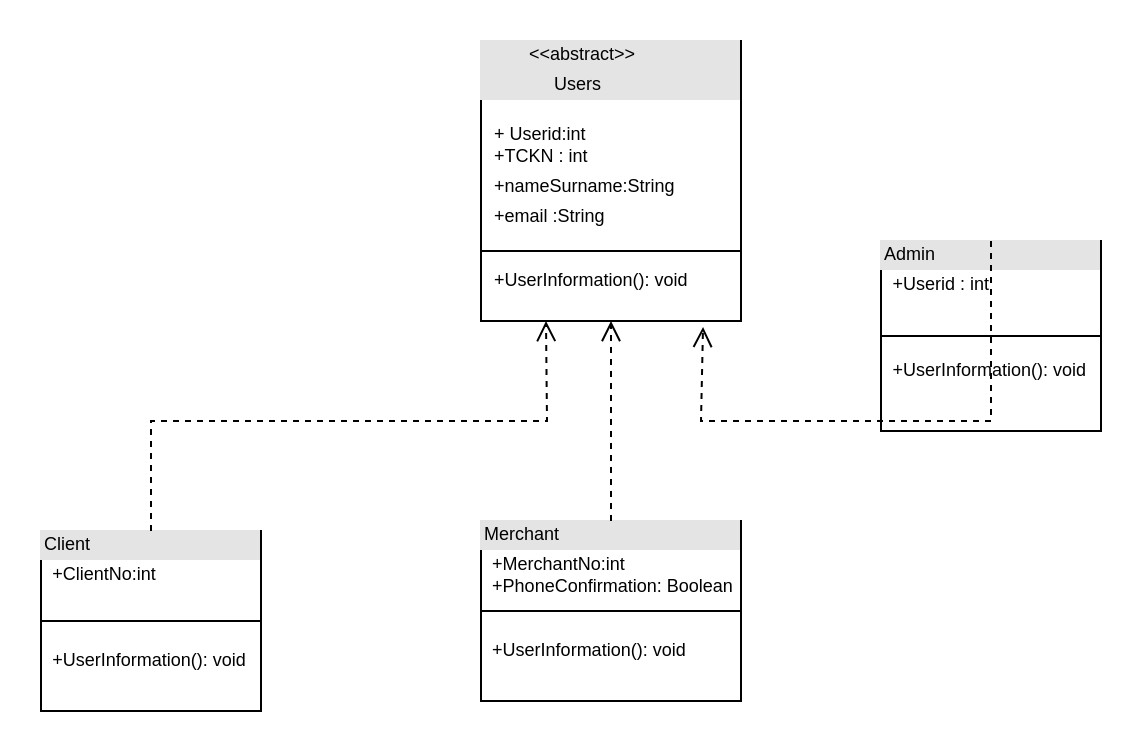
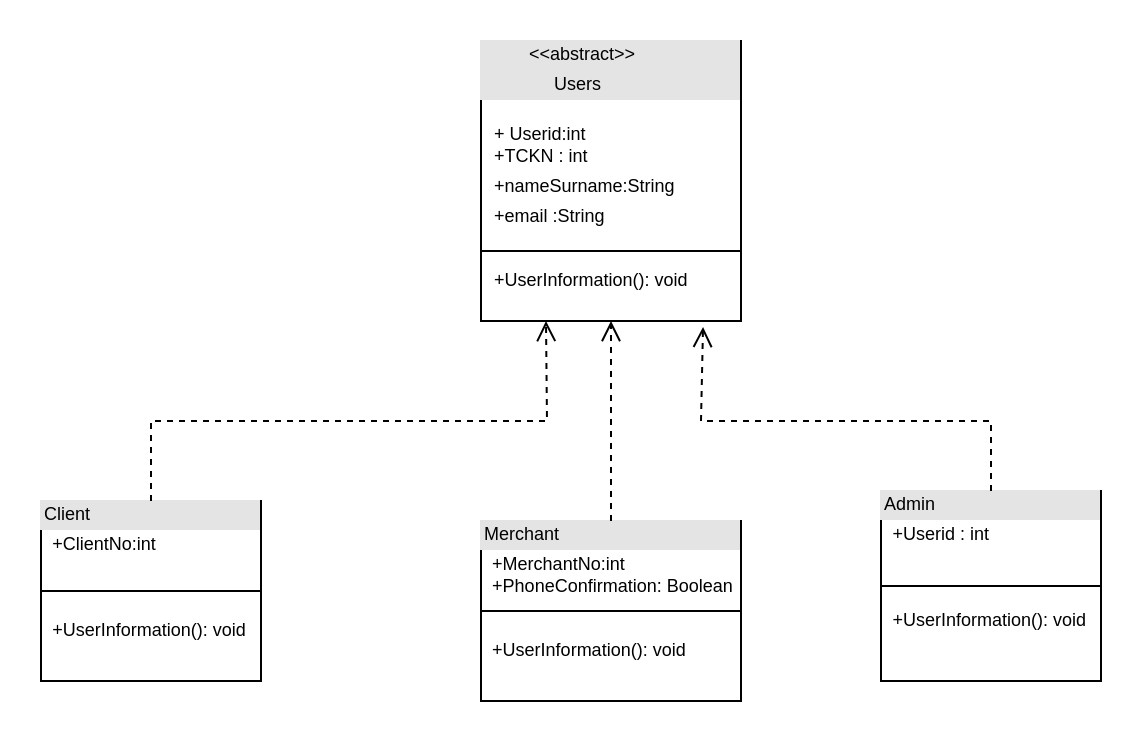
  <mxCell id="0" />
  <mxCell id="1" parent="0" />
  <mxCell id="2" value="&lt;div style=&quot;box-sizing: border-box ; width: 100% ; background: #e4e4e4 ; padding: 2px&quot;&gt;&amp;nbsp; &amp;nbsp; &amp;nbsp; &amp;nbsp; &amp;nbsp;&amp;lt;&amp;lt;abstract&amp;gt;&amp;gt;&lt;/div&gt;&lt;div style=&quot;box-sizing: border-box ; width: 100% ; background: #e4e4e4 ; padding: 2px&quot;&gt;&amp;nbsp; &amp;nbsp; &amp;nbsp; &amp;nbsp; &amp;nbsp; &amp;nbsp; &amp;nbsp; Users&lt;/div&gt;&lt;table style=&quot;width: 100% ; font-size: 1em&quot; cellpadding=&quot;2&quot; cellspacing=&quot;0&quot;&gt;&lt;tbody&gt;&lt;tr&gt;&lt;td&gt;&lt;br&gt;&lt;/td&gt;&lt;td&gt;&lt;br&gt;+ Userid:int&lt;br&gt;+TCKN : int&lt;/td&gt;&lt;/tr&gt;&lt;tr&gt;&lt;td&gt;&lt;br&gt;&lt;/td&gt;&lt;td&gt;+nameSurname:String&lt;/td&gt;&lt;/tr&gt;&lt;tr&gt;&lt;td&gt;&lt;/td&gt;&lt;td&gt;+email :String&lt;br&gt;&lt;br&gt;&lt;br&gt;+UserInformation(): void&lt;br&gt;&lt;br&gt;&lt;/td&gt;&lt;/tr&gt;&lt;/tbody&gt;&lt;/table&gt;" style="verticalAlign=top;align=left;overflow=fill;html=1;fontSize=9;" parent="1" vertex="1"><mxGeometry x="240" y="20" width="130" height="140" as="geometry" /></mxCell>
- <mxCell id="3" value="&lt;div style=&quot;box-sizing: border-box ; width: 100% ; background: #e4e4e4 ; padding: 2px&quot;&gt;Client&lt;/div&gt;&lt;table style=&quot;width: 100% ; font-size: 1em&quot; cellpadding=&quot;2&quot; cellspacing=&quot;0&quot;&gt;&lt;tbody&gt;&lt;tr&gt;&lt;td&gt;&lt;br&gt;&lt;/td&gt;&lt;td&gt;+ClientNo:int&lt;br&gt;&lt;br&gt;&lt;br&gt;&lt;br&gt;+UserInformation(): void&amp;nbsp;&lt;/td&gt;&lt;/tr&gt;&lt;/tbody&gt;&lt;/table&gt;" style="verticalAlign=top;align=left;overflow=fill;html=1;fontSize=9;" parent="1" vertex="1"><mxGeometry x="20" y="265" width="110" height="90" as="geometry" /></mxCell>
+ <mxCell id="3" value="&lt;div style=&quot;box-sizing: border-box ; width: 100% ; background: #e4e4e4 ; padding: 2px&quot;&gt;Client&lt;/div&gt;&lt;table style=&quot;width: 100% ; font-size: 1em&quot; cellpadding=&quot;2&quot; cellspacing=&quot;0&quot;&gt;&lt;tbody&gt;&lt;tr&gt;&lt;td&gt;&lt;br&gt;&lt;/td&gt;&lt;td&gt;+ClientNo:int&lt;br&gt;&lt;br&gt;&lt;br&gt;&lt;br&gt;+UserInformation(): void&amp;nbsp;&lt;/td&gt;&lt;/tr&gt;&lt;/tbody&gt;&lt;/table&gt;" style="verticalAlign=top;align=left;overflow=fill;html=1;fontSize=9;" parent="1" vertex="1"><mxGeometry x="20" y="250" width="110" height="90" as="geometry" /></mxCell>
  <mxCell id="4" value="&lt;div style=&quot;box-sizing: border-box ; width: 100% ; background: #e4e4e4 ; padding: 2px&quot;&gt;Merchant&lt;/div&gt;&lt;table style=&quot;width: 100% ; font-size: 1em&quot; cellpadding=&quot;2&quot; cellspacing=&quot;0&quot;&gt;&lt;tbody&gt;&lt;tr&gt;&lt;td&gt;&lt;br&gt;&lt;/td&gt;&lt;td&gt;+MerchantNo:int&lt;br&gt;+PhoneConfirmation: Boolean&lt;br&gt;&lt;br&gt;&lt;br&gt;+UserInformation(): void&lt;br&gt;&lt;/td&gt;&lt;/tr&gt;&lt;/tbody&gt;&lt;/table&gt;" style="verticalAlign=top;align=left;overflow=fill;html=1;fontSize=9;" parent="1" vertex="1"><mxGeometry x="240" y="260" width="130" height="90" as="geometry" /></mxCell>
- <mxCell id="5" value="&lt;div style=&quot;box-sizing: border-box ; width: 100% ; background: #e4e4e4 ; padding: 2px&quot;&gt;Admin&lt;/div&gt;&lt;table style=&quot;width: 100% ; font-size: 1em&quot; cellpadding=&quot;2&quot; cellspacing=&quot;0&quot;&gt;&lt;tbody&gt;&lt;tr&gt;&lt;td&gt;&lt;br&gt;&lt;/td&gt;&lt;td&gt;+Userid : int&lt;br&gt;&lt;br&gt;&lt;br&gt;&lt;br&gt;+UserInformation(): void&lt;br&gt;&lt;/td&gt;&lt;/tr&gt;&lt;tr&gt;&lt;td&gt;&lt;br&gt;&lt;/td&gt;&lt;td&gt;&lt;br&gt;&lt;/td&gt;&lt;/tr&gt;&lt;/tbody&gt;&lt;/table&gt;" style="verticalAlign=top;align=left;overflow=fill;html=1;fontSize=9;" vertex="1" parent="1"><mxGeometry x="440" y="120" width="110" height="95" as="geometry" /></mxCell>
+ <mxCell id="5" value="&lt;div style=&quot;box-sizing: border-box ; width: 100% ; background: #e4e4e4 ; padding: 2px&quot;&gt;Admin&lt;/div&gt;&lt;table style=&quot;width: 100% ; font-size: 1em&quot; cellpadding=&quot;2&quot; cellspacing=&quot;0&quot;&gt;&lt;tbody&gt;&lt;tr&gt;&lt;td&gt;&lt;br&gt;&lt;/td&gt;&lt;td&gt;+Userid : int&lt;br&gt;&lt;br&gt;&lt;br&gt;&lt;br&gt;+UserInformation(): void&lt;br&gt;&lt;/td&gt;&lt;/tr&gt;&lt;tr&gt;&lt;td&gt;&lt;br&gt;&lt;/td&gt;&lt;td&gt;&lt;br&gt;&lt;/td&gt;&lt;/tr&gt;&lt;/tbody&gt;&lt;/table&gt;" style="verticalAlign=top;align=left;overflow=fill;html=1;fontSize=9;" vertex="1" parent="1"><mxGeometry x="440" y="245" width="110" height="95" as="geometry" /></mxCell>
  <mxCell id="6" value="" style="endArrow=none;html=1;rounded=0;entryX=1;entryY=0.75;entryDx=0;entryDy=0;exitX=0;exitY=0.75;exitDx=0;exitDy=0;" edge="1" parent="1" source="2" target="2"><mxGeometry width="50" height="50" relative="1" as="geometry"><mxPoint x="300" y="220" as="sourcePoint" /><mxPoint x="380" y="220" as="targetPoint" /></mxGeometry></mxCell>
  <mxCell id="7" value="" style="endArrow=none;html=1;rounded=0;exitX=0;exitY=0.5;exitDx=0;exitDy=0;entryX=1;entryY=0.5;entryDx=0;entryDy=0;" edge="1" parent="1" source="4" target="4"><mxGeometry width="50" height="50" relative="1" as="geometry"><mxPoint x="330" y="270" as="sourcePoint" /><mxPoint x="380" y="220" as="targetPoint" /></mxGeometry></mxCell>
  <mxCell id="8" value="" style="endArrow=none;html=1;rounded=0;exitX=0;exitY=0.5;exitDx=0;exitDy=0;entryX=1;entryY=0.5;entryDx=0;entryDy=0;" edge="1" parent="1" source="5" target="5"><mxGeometry width="50" height="50" relative="1" as="geometry"><mxPoint x="330" y="270" as="sourcePoint" /><mxPoint x="380" y="220" as="targetPoint" /></mxGeometry></mxCell>
  <mxCell id="9" value="" style="endArrow=none;html=1;rounded=0;exitX=0;exitY=0.5;exitDx=0;exitDy=0;entryX=1;entryY=0.5;entryDx=0;entryDy=0;" edge="1" parent="1" source="3" target="3"><mxGeometry width="50" height="50" relative="1" as="geometry"><mxPoint x="330" y="270" as="sourcePoint" /><mxPoint x="380" y="220" as="targetPoint" /></mxGeometry></mxCell>
  <mxCell id="10" value="" style="html=1;verticalAlign=bottom;endArrow=open;dashed=1;endSize=8;rounded=0;exitX=0.5;exitY=0;exitDx=0;exitDy=0;entryX=0.854;entryY=1.021;entryDx=0;entryDy=0;entryPerimeter=0;" edge="1" parent="1" source="5" target="2"><mxGeometry x="0.585" y="193" relative="1" as="geometry"><mxPoint x="390" y="240" as="sourcePoint" /><mxPoint x="310" y="240" as="targetPoint" /><Array as="points"><mxPoint x="495" y="210" /><mxPoint x="350" y="210" /></Array><mxPoint x="123" y="184" as="offset" /></mxGeometry></mxCell>
  <mxCell id="11" value="" style="html=1;verticalAlign=bottom;endArrow=open;dashed=1;endSize=8;rounded=0;exitX=0.5;exitY=0;exitDx=0;exitDy=0;entryX=0.25;entryY=1;entryDx=0;entryDy=0;" edge="1" parent="1" source="3" target="2"><mxGeometry x="0.653" y="-172" relative="1" as="geometry"><mxPoint x="190" y="220" as="sourcePoint" /><mxPoint x="46.02" y="137.94" as="targetPoint" /><Array as="points"><mxPoint x="75" y="210" /><mxPoint x="273" y="210" /></Array><mxPoint x="-145" y="172" as="offset" /></mxGeometry></mxCell>
  <mxCell id="12" value="" style="html=1;verticalAlign=bottom;endArrow=open;dashed=1;endSize=8;rounded=0;entryX=0.5;entryY=1;entryDx=0;entryDy=0;exitX=0.5;exitY=0;exitDx=0;exitDy=0;" edge="1" parent="1" source="4" target="2"><mxGeometry x="-1" y="145" relative="1" as="geometry"><mxPoint x="390" y="250" as="sourcePoint" /><mxPoint x="310" y="250" as="targetPoint" /><mxPoint x="80" y="130" as="offset" /></mxGeometry></mxCell>
